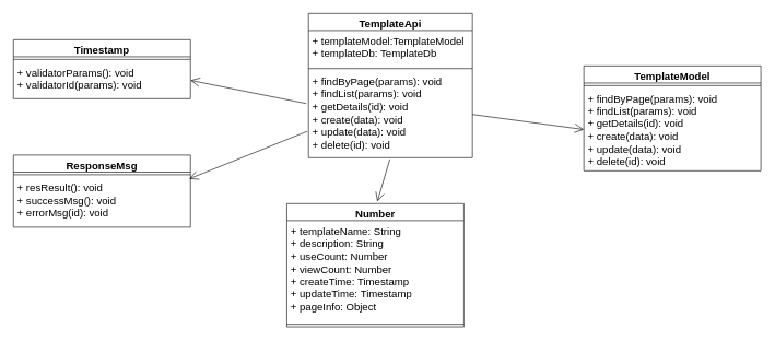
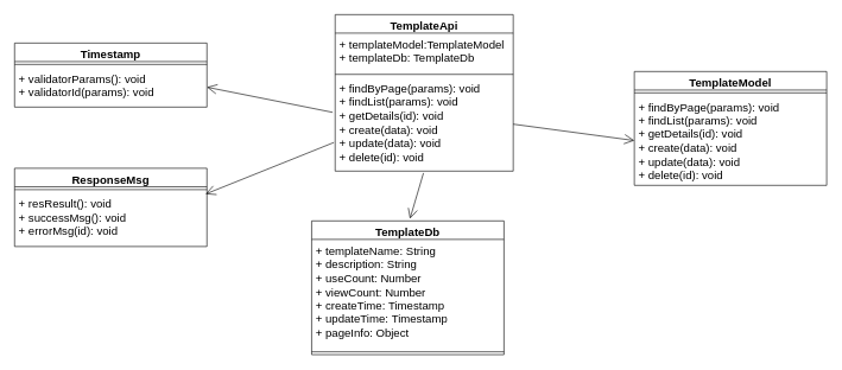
  <mxCell id="0" />
  <mxCell id="1" parent="0" />
  <mxCell id="2" value="TemplateApi" style="swimlane;fontStyle=1;align=center;verticalAlign=top;childLayout=stackLayout;horizontal=1;startSize=26;horizontalStack=0;resizeParent=1;resizeParentMax=0;resizeLast=0;collapsible=1;marginBottom=0;whiteSpace=wrap;html=1;fontSize=16;" vertex="1" parent="1"><mxGeometry x="470" y="20" width="250" height="220" as="geometry" /></mxCell>
  <mxCell id="3" value="+ templateModel:TemplateModel&lt;br style=&quot;font-size: 16px;&quot;&gt;+ templateDb: TemplateDb" style="text;strokeColor=none;fillColor=none;align=left;verticalAlign=top;spacingLeft=4;spacingRight=4;overflow=hidden;rotatable=0;points=[[0,0.5],[1,0.5]];portConstraint=eastwest;whiteSpace=wrap;html=1;fontSize=16;" vertex="1" parent="2"><mxGeometry y="26" width="250" height="54" as="geometry" /></mxCell>
  <mxCell id="4" value="" style="line;strokeWidth=1;fillColor=none;align=left;verticalAlign=middle;spacingTop=-1;spacingLeft=3;spacingRight=3;rotatable=0;labelPosition=right;points=[];portConstraint=eastwest;strokeColor=inherit;fontSize=16;" vertex="1" parent="2"><mxGeometry y="80" width="250" height="8" as="geometry" /></mxCell>
  <mxCell id="5" value="+ findByPage(params): void&lt;br style=&quot;font-size: 16px;&quot;&gt;+ findList(params): void&lt;br style=&quot;font-size: 16px;&quot;&gt;+ getDetails(id): void&lt;br style=&quot;font-size: 16px;&quot;&gt;+ create(data): void&lt;br style=&quot;font-size: 16px;&quot;&gt;+ update(data): void&lt;br style=&quot;font-size: 16px;&quot;&gt;+ delete(id): void" style="text;strokeColor=none;fillColor=none;align=left;verticalAlign=top;spacingLeft=4;spacingRight=4;overflow=hidden;rotatable=0;points=[[0,0.5],[1,0.5]];portConstraint=eastwest;whiteSpace=wrap;html=1;fontSize=16;" vertex="1" parent="2"><mxGeometry y="88" width="250" height="132" as="geometry" /></mxCell>
  <mxCell id="6" value="TemplateModel" style="swimlane;fontStyle=1;align=center;verticalAlign=top;childLayout=stackLayout;horizontal=1;startSize=26;horizontalStack=0;resizeParent=1;resizeParentMax=0;resizeLast=0;collapsible=1;marginBottom=0;whiteSpace=wrap;html=1;fontSize=16;" vertex="1" parent="1"><mxGeometry x="890" y="100" width="270" height="160" as="geometry" /></mxCell>
  <mxCell id="7" value="" style="line;strokeWidth=1;fillColor=none;align=left;verticalAlign=middle;spacingTop=-1;spacingLeft=3;spacingRight=3;rotatable=0;labelPosition=right;points=[];portConstraint=eastwest;strokeColor=inherit;fontSize=16;" vertex="1" parent="6"><mxGeometry y="26" width="270" height="8" as="geometry" /></mxCell>
  <mxCell id="8" value="+ findByPage(params): void&lt;br style=&quot;font-size: 16px;&quot;&gt;+ findList(params): void&lt;br style=&quot;font-size: 16px;&quot;&gt;+ getDetails(id): void&lt;br style=&quot;font-size: 16px;&quot;&gt;+ create(data): void&lt;br style=&quot;font-size: 16px;&quot;&gt;+ update(data): void&lt;br style=&quot;font-size: 16px;&quot;&gt;+ delete(id): void" style="text;strokeColor=none;fillColor=none;align=left;verticalAlign=top;spacingLeft=4;spacingRight=4;overflow=hidden;rotatable=0;points=[[0,0.5],[1,0.5]];portConstraint=eastwest;whiteSpace=wrap;html=1;fontSize=16;" vertex="1" parent="6"><mxGeometry y="34" width="270" height="126" as="geometry" /></mxCell>
  <mxCell id="9" value="" style="endArrow=open;endFill=1;endSize=12;html=1;rounded=0;exitX=1;exitY=0.5;exitDx=0;exitDy=0;entryX=0;entryY=0.5;entryDx=0;entryDy=0;fontSize=16;" edge="1" parent="1" source="5" target="8"><mxGeometry width="160" relative="1" as="geometry"><mxPoint x="680" y="190" as="sourcePoint" /><mxPoint x="840" y="190" as="targetPoint" /></mxGeometry></mxCell>
  <mxCell id="10" value="" style="endArrow=open;endFill=1;endSize=12;html=1;rounded=0;exitX=0.496;exitY=1.02;exitDx=0;exitDy=0;exitPerimeter=0;entryX=0.5;entryY=0;entryDx=0;entryDy=0;fontSize=16;" edge="1" parent="1" source="5"><mxGeometry width="160" relative="1" as="geometry"><mxPoint x="680" y="190" as="sourcePoint" /><mxPoint x="575" y="307" as="targetPoint" /></mxGeometry></mxCell>
  <mxCell id="11" value="ResponseMsg" style="swimlane;fontStyle=1;align=center;verticalAlign=top;childLayout=stackLayout;horizontal=1;startSize=26;horizontalStack=0;resizeParent=1;resizeParentMax=0;resizeLast=0;collapsible=1;marginBottom=0;whiteSpace=wrap;html=1;fontSize=16;" vertex="1" parent="1"><mxGeometry x="20" y="236" width="270" height="110" as="geometry" /></mxCell>
  <mxCell id="12" value="" style="line;strokeWidth=1;fillColor=none;align=left;verticalAlign=middle;spacingTop=-1;spacingLeft=3;spacingRight=3;rotatable=0;labelPosition=right;points=[];portConstraint=eastwest;strokeColor=inherit;fontSize=16;" vertex="1" parent="11"><mxGeometry y="26" width="270" height="8" as="geometry" /></mxCell>
  <mxCell id="13" value="+ resResult(): void&lt;br style=&quot;font-size: 16px;&quot;&gt;+ successMsg(): void&lt;br style=&quot;font-size: 16px;&quot;&gt;+ errorMsg(id): void" style="text;strokeColor=none;fillColor=none;align=left;verticalAlign=top;spacingLeft=4;spacingRight=4;overflow=hidden;rotatable=0;points=[[0,0.5],[1,0.5]];portConstraint=eastwest;whiteSpace=wrap;html=1;fontSize=16;" vertex="1" parent="11"><mxGeometry y="34" width="270" height="76" as="geometry" /></mxCell>
  <mxCell id="14" value="Timestamp" style="swimlane;fontStyle=1;align=center;verticalAlign=top;childLayout=stackLayout;horizontal=1;startSize=26;horizontalStack=0;resizeParent=1;resizeParentMax=0;resizeLast=0;collapsible=1;marginBottom=0;whiteSpace=wrap;html=1;fontSize=16;" vertex="1" parent="1"><mxGeometry x="20" y="60" width="270" height="90" as="geometry" /></mxCell>
  <mxCell id="15" value="" style="line;strokeWidth=1;fillColor=none;align=left;verticalAlign=middle;spacingTop=-1;spacingLeft=3;spacingRight=3;rotatable=0;labelPosition=right;points=[];portConstraint=eastwest;strokeColor=inherit;fontSize=16;" vertex="1" parent="14"><mxGeometry y="26" width="270" height="8" as="geometry" /></mxCell>
  <mxCell id="16" value="+ validatorParams(): void&lt;br style=&quot;font-size: 16px;&quot;&gt;+ validatorId(params): void&lt;br style=&quot;font-size: 16px;&quot;&gt;" style="text;strokeColor=none;fillColor=none;align=left;verticalAlign=top;spacingLeft=4;spacingRight=4;overflow=hidden;rotatable=0;points=[[0,0.5],[1,0.5]];portConstraint=eastwest;whiteSpace=wrap;html=1;fontSize=16;" vertex="1" parent="14"><mxGeometry y="34" width="270" height="56" as="geometry" /></mxCell>
  <mxCell id="17" value="" style="endArrow=open;endFill=1;endSize=12;html=1;rounded=0;entryX=1;entryY=0.5;entryDx=0;entryDy=0;exitX=-0.014;exitY=0.374;exitDx=0;exitDy=0;exitPerimeter=0;fontSize=16;" edge="1" parent="1" source="5" target="16"><mxGeometry width="160" relative="1" as="geometry"><mxPoint x="750" y="149" as="sourcePoint" /><mxPoint x="280" y="-40" as="targetPoint" /></mxGeometry></mxCell>
  <mxCell id="18" value="" style="endArrow=open;endFill=1;endSize=12;html=1;rounded=0;entryX=0.993;entryY=0.029;entryDx=0;entryDy=0;entryPerimeter=0;exitX=-0.007;exitY=0.695;exitDx=0;exitDy=0;exitPerimeter=0;fontSize=16;" edge="1" parent="1" source="5" target="13"><mxGeometry width="160" relative="1" as="geometry"><mxPoint x="548" y="30" as="sourcePoint" /><mxPoint x="320" y="200" as="targetPoint" /></mxGeometry></mxCell>
- <mxCell id="19" value="Number" style="swimlane;fontStyle=1;align=center;verticalAlign=top;childLayout=stackLayout;horizontal=1;startSize=26;horizontalStack=0;resizeParent=1;resizeParentMax=0;resizeLast=0;collapsible=1;marginBottom=0;whiteSpace=wrap;html=1;fontSize=16;" vertex="1" parent="1"><mxGeometry x="437" y="310" width="270" height="188" as="geometry" /></mxCell>
+ <mxCell id="19" value="TemplateDb" style="swimlane;fontStyle=1;align=center;verticalAlign=top;childLayout=stackLayout;horizontal=1;startSize=26;horizontalStack=0;resizeParent=1;resizeParentMax=0;resizeLast=0;collapsible=1;marginBottom=0;whiteSpace=wrap;html=1;fontSize=16;" vertex="1" parent="1"><mxGeometry x="437" y="310" width="270" height="188" as="geometry" /></mxCell>
  <mxCell id="20" value="+&amp;nbsp;templateName: String&lt;br style=&quot;font-size: 16px;&quot;&gt;+&amp;nbsp;description: String&lt;br style=&quot;font-size: 16px;&quot;&gt;+ useCount:&amp;nbsp;Number&lt;br style=&quot;font-size: 16px;&quot;&gt;+ viewCount: Number&lt;br style=&quot;font-size: 16px;&quot;&gt;+ createTime:&amp;nbsp;Timestamp&lt;br style=&quot;border-color: var(--border-color); font-size: 16px;&quot;&gt;+&amp;nbsp;updateTime:&amp;nbsp;Timestamp&lt;br style=&quot;font-size: 16px;&quot;&gt;+ pageInfo:&lt;font style=&quot;font-size: 16px;&quot; face=&quot;宋体&quot;&gt;&amp;nbsp;&lt;/font&gt;Object" style="text;strokeColor=none;fillColor=none;align=left;verticalAlign=top;spacingLeft=4;spacingRight=4;overflow=hidden;rotatable=0;points=[[0,0.5],[1,0.5]];portConstraint=eastwest;whiteSpace=wrap;html=1;fontSize=16;" vertex="1" parent="19"><mxGeometry y="26" width="270" height="154" as="geometry" /></mxCell>
  <mxCell id="21" value="" style="line;strokeWidth=1;fillColor=none;align=left;verticalAlign=middle;spacingTop=-1;spacingLeft=3;spacingRight=3;rotatable=0;labelPosition=right;points=[];portConstraint=eastwest;strokeColor=inherit;fontSize=16;" vertex="1" parent="19"><mxGeometry y="180" width="270" height="8" as="geometry" /></mxCell>
